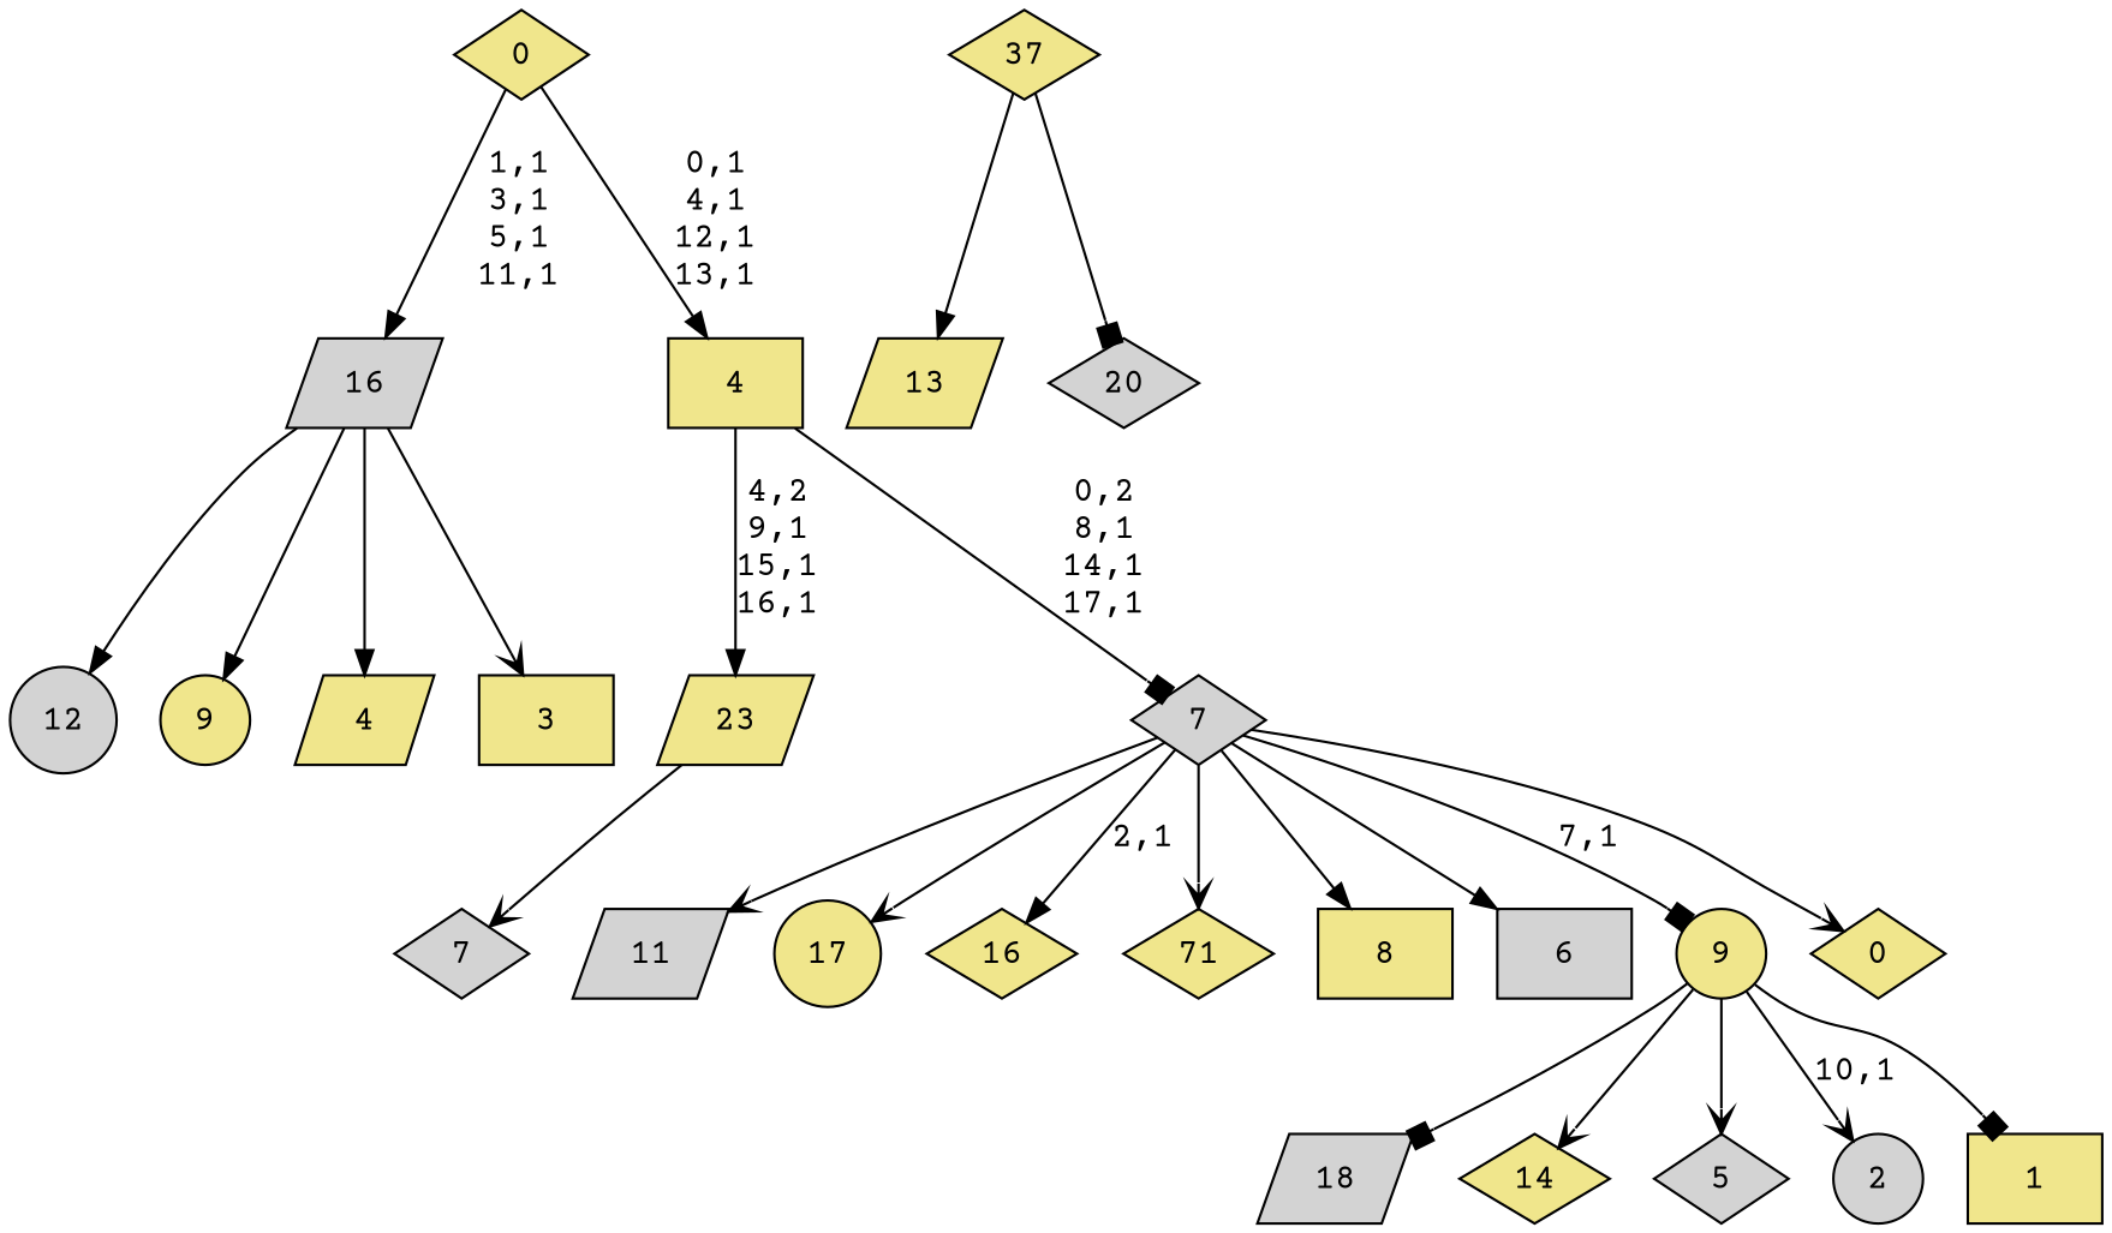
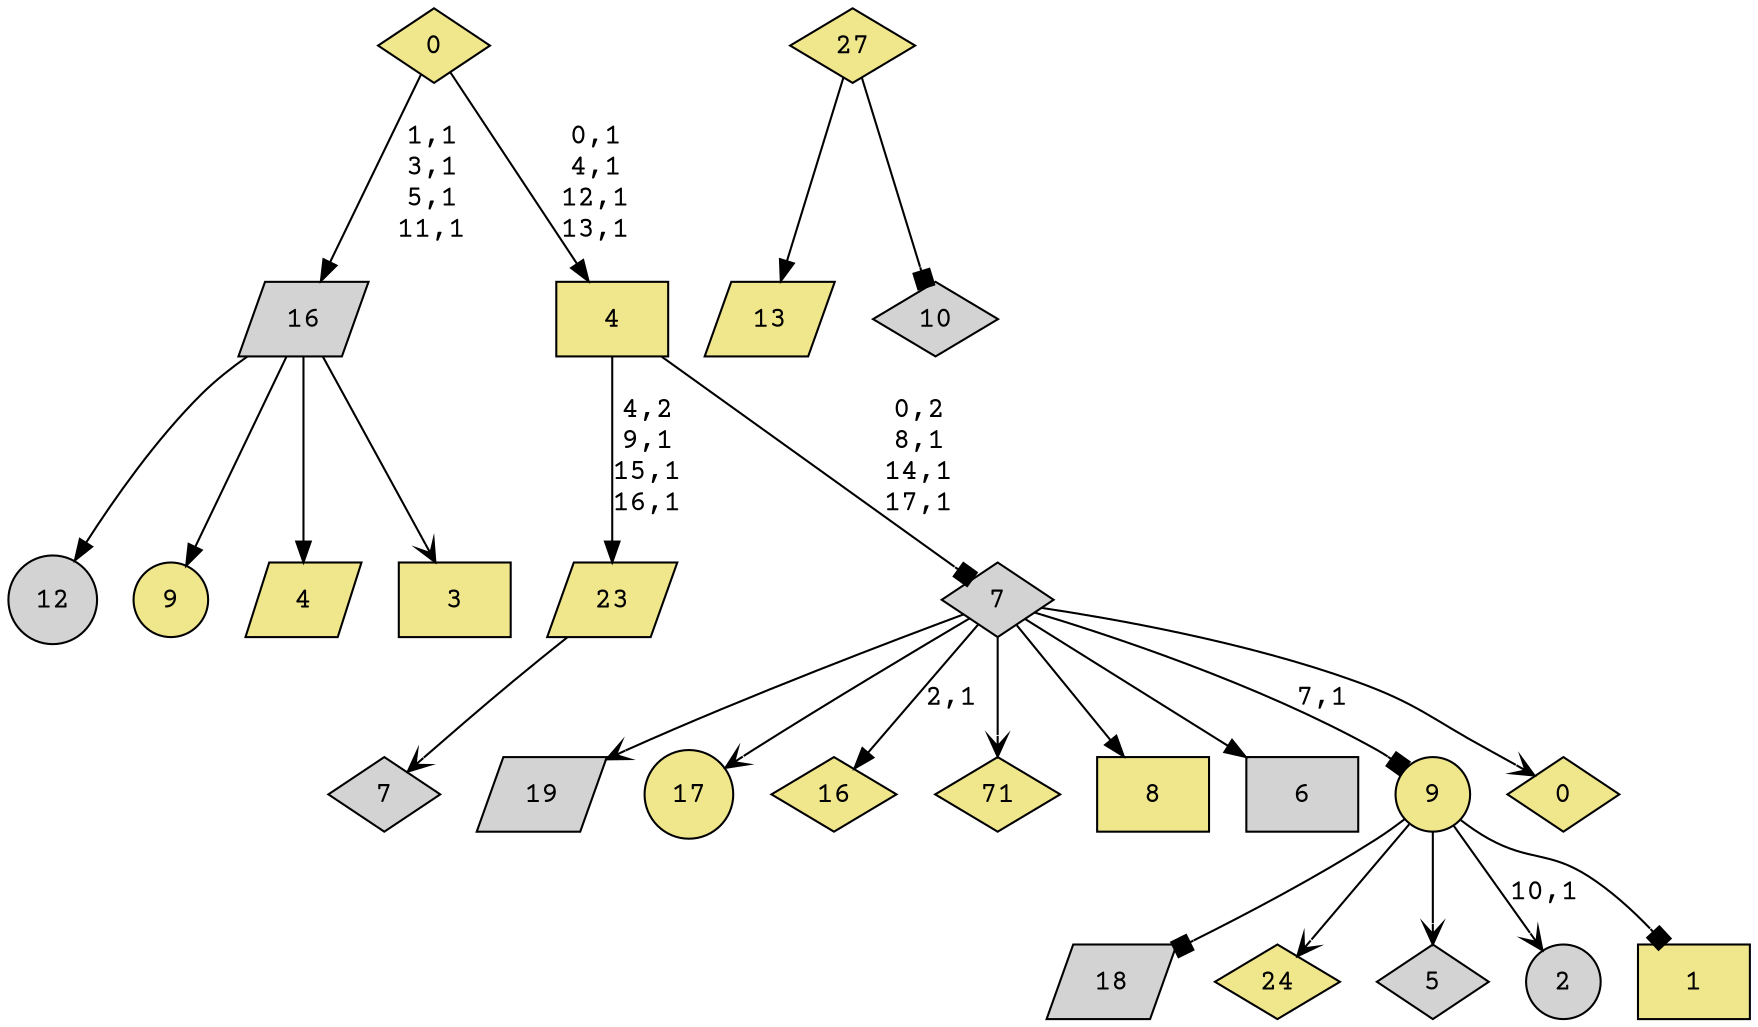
  digraph {
    fontname="Courier Prime"
    node [fillcolor=khaki fontname="Courier Prime" shape=diamond style=filled]
    edge [arrowhead=normal fontname="Courier Prime"]
-   n1 [fillcolor=lightgrey label=11 shape=parallelogram]
+   n1 [fillcolor=lightgrey label=19 shape=parallelogram]
    n2 [fillcolor=lightgrey label=18 shape=parallelogram]
    n3 [label=17 shape=circle]
    n4 [label=16]
-   n5 [label=14]
+   n5 [label=24]
    n6 [label=13 shape=parallelogram]
    n7 [fillcolor=lightgrey label=12 shape=circle]
    n8 [label=71]
-   n9 [fillcolor=lightgrey label=20]
-   27 [label=37]
+   n9 [fillcolor=lightgrey label=10]
+   27
    n11 [label=9 shape=circle]
    n12 [label=8 shape=box]
    n13 [fillcolor=lightgrey label=7]
    23 [shape=parallelogram]
    n15 [fillcolor=lightgrey label=6 shape=box]
    n16 [fillcolor=lightgrey label=5]
    n17 [label=4 shape=parallelogram]
    n18 [label=3 shape=box]
    16 [fillcolor=lightgrey shape=parallelogram]
    n20 [fillcolor=lightgrey label=2 shape=circle]
    n21 [label=1 shape=box]
    9 [shape=circle]
    n23 [label=0]
    7 [fillcolor=lightgrey]
    4 [shape=box]
    0
    27 -> n6
    27 -> n9 [arrowhead=box]
    23 -> n13 [arrowhead=vee]
    16 -> n7
    16 -> n11
    16 -> n17
    16 -> n18 [arrowhead=vee]
    9 -> n2 [arrowhead=box]
    9 -> n5 [arrowhead=vee]
    9 -> n16 [arrowhead=vee]
    9 -> n20 [arrowhead=vee label="10,1"]
    9 -> n21 [arrowhead=box]
    7 -> n1 [arrowhead=vee]
    7 -> n3 [arrowhead=vee]
    7 -> n4 [label="2,1"]
    7 -> n8 [arrowhead=vee]
    7 -> n12
    7 -> n15
    7 -> 9 [arrowhead=box label="7,1"]
    7 -> n23 [arrowhead=vee]
    4 -> 23 [label="4,2\n9,1\n15,1\n16,1"]
    4 -> 7 [arrowhead=box label="0,2\n8,1\n14,1\n17,1"]
    0 -> 16 [label="1,1\n3,1\n5,1\n11,1"]
    0 -> 4 [label="0,1\n4,1\n12,1\n13,1"]
  }
